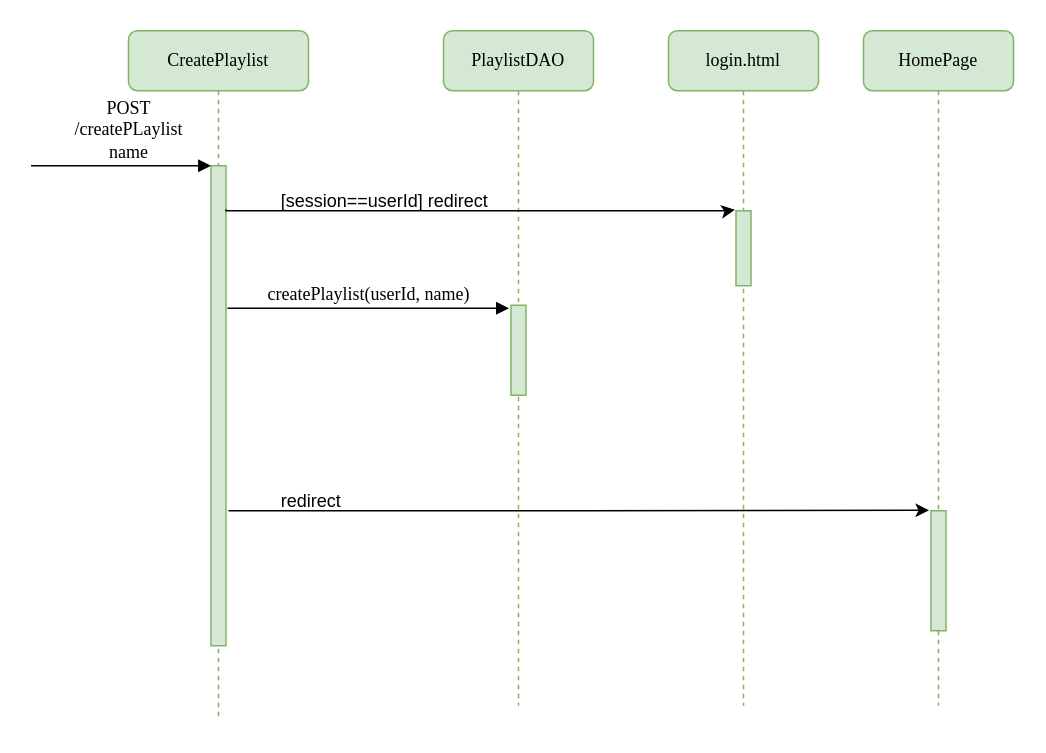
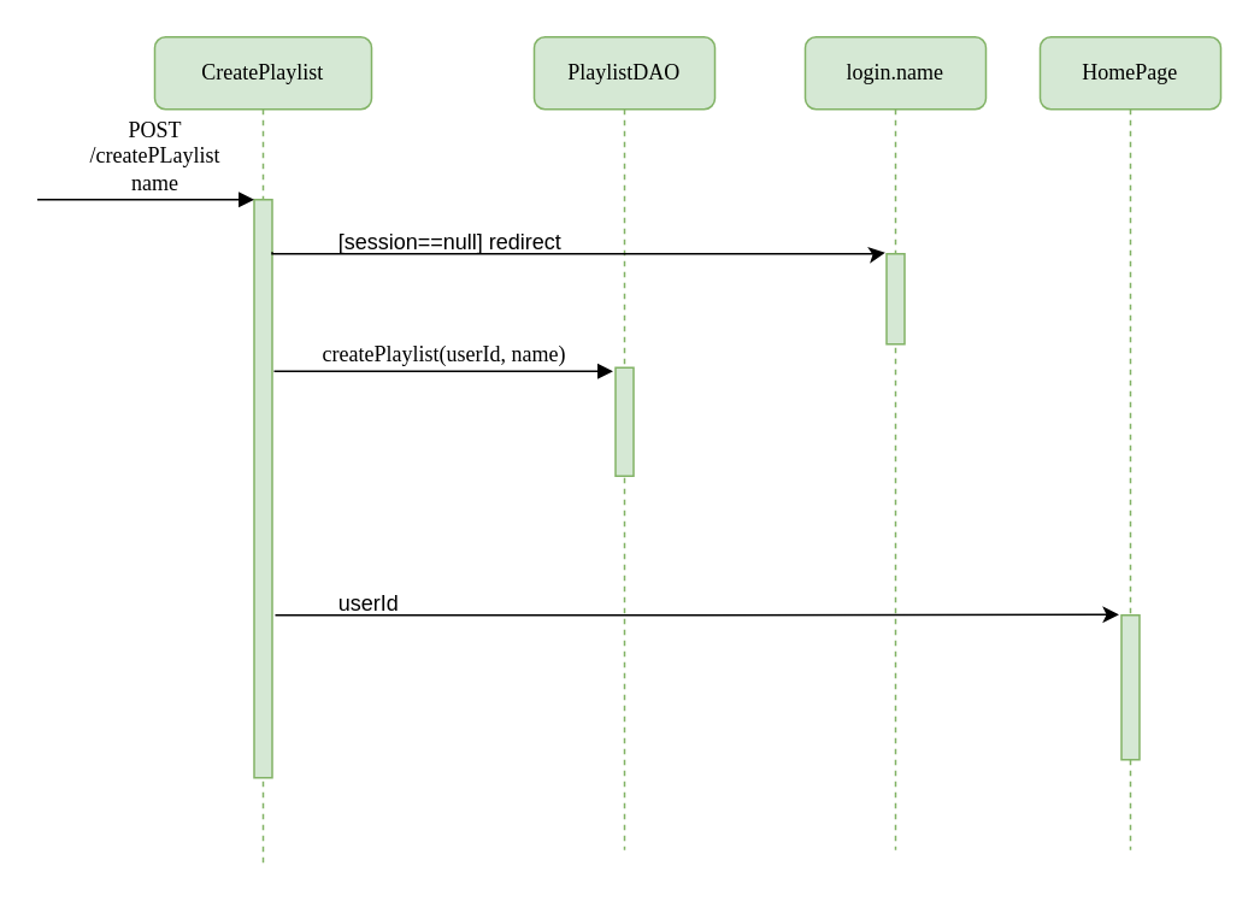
  <mxCell id="0" />
  <mxCell id="1" parent="0" />
  <mxCell id="2" value="CreatePlaylist" style="shape=umlLifeline;perimeter=lifelinePerimeter;whiteSpace=wrap;html=1;container=1;collapsible=0;recursiveResize=0;outlineConnect=0;rounded=1;shadow=0;comic=0;labelBackgroundColor=none;strokeWidth=1;fontFamily=Verdana;fontSize=12;align=center;fillColor=#d5e8d4;strokeColor=#82b366;" parent="1" vertex="1"><mxGeometry x="85" y="20" width="120" height="460" as="geometry" /></mxCell>
  <mxCell id="3" value="" style="html=1;points=[];perimeter=orthogonalPerimeter;rounded=0;shadow=0;comic=0;labelBackgroundColor=none;strokeWidth=1;fontFamily=Verdana;fontSize=12;align=center;fillColor=#d5e8d4;strokeColor=#82b366;" parent="2" vertex="1"><mxGeometry x="55" y="90" width="10" height="320" as="geometry" /></mxCell>
  <mxCell id="4" value="PlaylistDAO" style="shape=umlLifeline;perimeter=lifelinePerimeter;whiteSpace=wrap;html=1;container=1;collapsible=0;recursiveResize=0;outlineConnect=0;rounded=1;shadow=0;comic=0;labelBackgroundColor=none;strokeWidth=1;fontFamily=Verdana;fontSize=12;align=center;fillColor=#d5e8d4;strokeColor=#82b366;" parent="1" vertex="1"><mxGeometry x="295" y="20" width="100" height="450" as="geometry" /></mxCell>
- <mxCell id="5" value="login.html" style="shape=umlLifeline;perimeter=lifelinePerimeter;whiteSpace=wrap;html=1;container=1;collapsible=0;recursiveResize=0;outlineConnect=0;rounded=1;shadow=0;comic=0;labelBackgroundColor=none;strokeWidth=1;fontFamily=Verdana;fontSize=12;align=center;fillColor=#d5e8d4;strokeColor=#82b366;" parent="1" vertex="1"><mxGeometry x="445" y="20" width="100" height="450" as="geometry" /></mxCell>
+ <mxCell id="5" value="login.name" style="shape=umlLifeline;perimeter=lifelinePerimeter;whiteSpace=wrap;html=1;container=1;collapsible=0;recursiveResize=0;outlineConnect=0;rounded=1;shadow=0;comic=0;labelBackgroundColor=none;strokeWidth=1;fontFamily=Verdana;fontSize=12;align=center;fillColor=#d5e8d4;strokeColor=#82b366;" parent="1" vertex="1"><mxGeometry x="445" y="20" width="100" height="450" as="geometry" /></mxCell>
  <mxCell id="6" value="" style="html=1;points=[];perimeter=orthogonalPerimeter;rounded=0;shadow=0;comic=0;labelBackgroundColor=none;strokeWidth=1;fontFamily=Verdana;fontSize=12;align=center;fillColor=#d5e8d4;strokeColor=#82b366;" parent="5" vertex="1"><mxGeometry x="45" y="120" width="10" height="50" as="geometry" /></mxCell>
  <mxCell id="7" value="createPlaylist(userId, name)" style="html=1;verticalAlign=bottom;endArrow=block;labelBackgroundColor=none;fontFamily=Verdana;fontSize=12;edgeStyle=elbowEdgeStyle;elbow=vertical;entryX=-0.139;entryY=0.029;entryDx=0;entryDy=0;entryPerimeter=0;" parent="1" target="13" edge="1"><mxGeometry x="0.004" relative="1" as="geometry"><mxPoint x="151" y="205" as="sourcePoint" /><Array as="points"><mxPoint x="155" y="205" /></Array><mxPoint x="335" y="205" as="targetPoint" /><mxPoint as="offset" /></mxGeometry></mxCell>
  <mxCell id="8" value="POST&lt;br&gt;/createPLaylist&lt;br&gt;name" style="html=1;verticalAlign=bottom;endArrow=block;entryX=0;entryY=0;labelBackgroundColor=none;fontFamily=Verdana;fontSize=12;edgeStyle=elbowEdgeStyle;elbow=vertical;" parent="1" target="3" edge="1"><mxGeometry x="0.083" relative="1" as="geometry"><mxPoint x="20" y="110" as="sourcePoint" /><Array as="points"><mxPoint x="75" y="110" /></Array><mxPoint as="offset" /></mxGeometry></mxCell>
  <mxCell id="9" value="HomePage" style="shape=umlLifeline;perimeter=lifelinePerimeter;whiteSpace=wrap;html=1;container=1;collapsible=0;recursiveResize=0;outlineConnect=0;rounded=1;shadow=0;comic=0;labelBackgroundColor=none;strokeWidth=1;fontFamily=Verdana;fontSize=12;align=center;fillColor=#d5e8d4;strokeColor=#82b366;" parent="1" vertex="1"><mxGeometry x="575" y="20" width="100" height="450" as="geometry" /></mxCell>
  <mxCell id="10" value="" style="html=1;points=[];perimeter=orthogonalPerimeter;rounded=0;shadow=0;comic=0;labelBackgroundColor=none;strokeWidth=1;fontFamily=Verdana;fontSize=12;align=center;fillColor=#d5e8d4;strokeColor=#82b366;" parent="9" vertex="1"><mxGeometry x="45" y="320" width="10" height="80" as="geometry" /></mxCell>
  <mxCell id="11" style="edgeStyle=orthogonalEdgeStyle;rounded=0;orthogonalLoop=1;jettySize=auto;html=1;fontSize=11;entryX=-0.08;entryY=-0.012;entryDx=0;entryDy=0;entryPerimeter=0;" parent="1" target="6" edge="1"><mxGeometry relative="1" as="geometry"><mxPoint x="485" y="140" as="targetPoint" /><Array as="points"><mxPoint x="150" y="140" /><mxPoint x="485" y="140" /></Array><mxPoint x="150" y="139" as="sourcePoint" /></mxGeometry></mxCell>
- <mxCell id="12" value="[session==userId] redirect" style="text;html=1;fontSize=12;" parent="1" vertex="1"><mxGeometry x="185" y="120" width="200" height="30" as="geometry" /></mxCell>
+ <mxCell id="12" value="[session==null] redirect" style="text;html=1;fontSize=12;" parent="1" vertex="1"><mxGeometry x="185" y="120" width="200" height="30" as="geometry" /></mxCell>
  <mxCell id="13" value="" style="html=1;points=[];perimeter=orthogonalPerimeter;rounded=0;shadow=0;comic=0;labelBackgroundColor=none;strokeWidth=1;fontFamily=Verdana;fontSize=12;align=center;fillColor=#d5e8d4;strokeColor=#82b366;" vertex="1" parent="1"><mxGeometry x="340" y="203" width="10" height="60" as="geometry" /></mxCell>
  <mxCell id="14" style="edgeStyle=orthogonalEdgeStyle;rounded=0;orthogonalLoop=1;jettySize=auto;html=1;fontSize=11;exitX=1.159;exitY=0.723;exitDx=0;exitDy=0;exitPerimeter=0;entryX=-0.135;entryY=-0.004;entryDx=0;entryDy=0;entryPerimeter=0;" edge="1" parent="1" target="10"><mxGeometry relative="1" as="geometry"><mxPoint x="615" y="340" as="targetPoint" /><Array as="points"><mxPoint x="387" y="340" /></Array><mxPoint x="151.667" y="340" as="sourcePoint" /></mxGeometry></mxCell>
- <mxCell id="15" value="redirect" style="text;html=1;fontSize=12;" vertex="1" parent="1"><mxGeometry x="185" y="320" width="200" height="30" as="geometry" /></mxCell>
+ <mxCell id="15" value="userId" style="text;html=1;fontSize=12;" vertex="1" parent="1"><mxGeometry x="185" y="320" width="200" height="30" as="geometry" /></mxCell>
